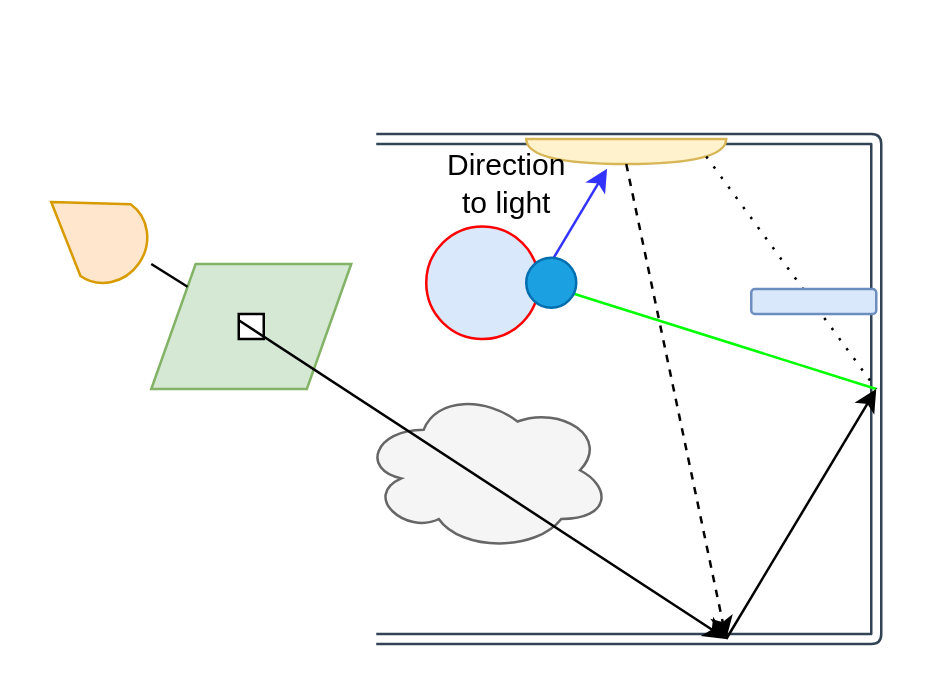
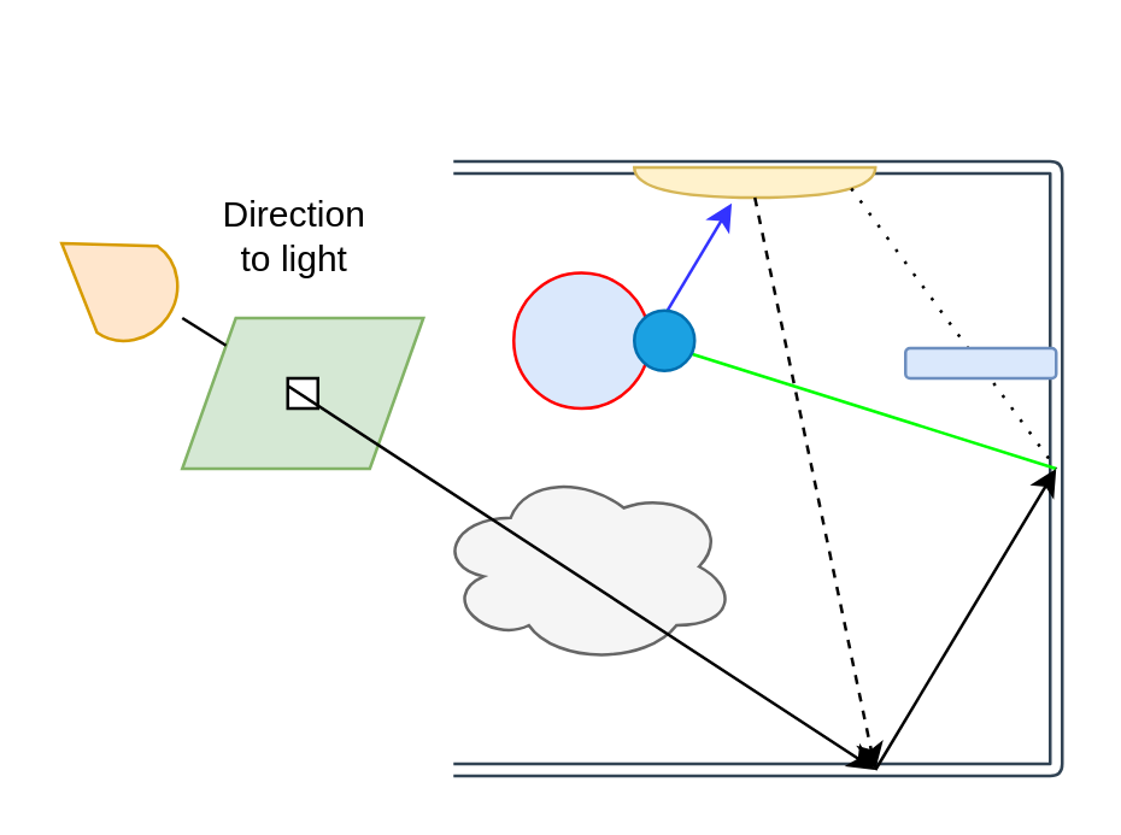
  <mxCell id="0" />
  <mxCell id="1" parent="0" />
  <mxCell id="2" value="" style="shape=parallelogram;perimeter=parallelogramPerimeter;whiteSpace=wrap;html=1;size=0.222;rotation=-180;fillColor=#d5e8d4;strokeColor=#82b366;" parent="1" vertex="1"><mxGeometry x="60" y="105" width="80" height="50" as="geometry" /></mxCell>
  <mxCell id="3" value="" style="shape=link;html=1;fillColor=#a0522d;strokeColor=#314354;" parent="1" edge="1"><mxGeometry width="100" relative="1" as="geometry"><mxPoint x="150" y="255" as="sourcePoint" /><mxPoint x="150" y="55" as="targetPoint" /><Array as="points"><mxPoint x="350" y="255" /><mxPoint x="350" y="55" /></Array></mxGeometry></mxCell>
  <mxCell id="4" value="" style="verticalLabelPosition=bottom;verticalAlign=top;html=1;shape=mxgraph.basic.rect;fillColor2=none;strokeWidth=1;size=20;indent=5;" parent="1" vertex="1"><mxGeometry x="95" y="125" width="10" height="10" as="geometry" /></mxCell>
  <mxCell id="5" value="" style="ellipse;shape=cloud;whiteSpace=wrap;html=1;fillColor=#f5f5f5;strokeColor=#666666;fontColor=#333333;" parent="1" vertex="1"><mxGeometry x="144" y="155" width="100" height="65" as="geometry" /></mxCell>
  <mxCell id="6" value="" style="ellipse;whiteSpace=wrap;html=1;aspect=fixed;fillColor=#dae8fc;strokeColor=#FF0000;" parent="1" vertex="1"><mxGeometry x="170" y="90" width="45" height="45" as="geometry" /></mxCell>
  <mxCell id="7" value="" style="shape=or;whiteSpace=wrap;html=1;rotation=90;fillColor=#fff2cc;strokeColor=#d6b656;" parent="1" vertex="1"><mxGeometry x="245" y="20" width="10" height="80" as="geometry" /></mxCell>
  <mxCell id="8" value="" style="endArrow=classic;html=1;exitX=0;exitY=0.25;exitDx=0;exitDy=0;fillColor=#e51400;" parent="1" source="4" edge="1"><mxGeometry width="50" height="50" relative="1" as="geometry"><mxPoint x="60" y="105" as="sourcePoint" /><mxPoint x="290" y="255" as="targetPoint" /></mxGeometry></mxCell>
  <mxCell id="9" value="" style="endArrow=classic;html=1;" parent="1" edge="1"><mxGeometry width="50" height="50" relative="1" as="geometry"><mxPoint x="290" y="255" as="sourcePoint" /><mxPoint x="350" y="155" as="targetPoint" /></mxGeometry></mxCell>
  <mxCell id="10" value="" style="endArrow=classic;html=1;entryX=1;entryY=0.5;entryDx=0;entryDy=0;fillColor=#e51400;strokeColor=#00FF00;" parent="1" target="6" edge="1"><mxGeometry width="50" height="50" relative="1" as="geometry"><mxPoint x="350" y="155" as="sourcePoint" /><mxPoint x="390" y="115" as="targetPoint" /></mxGeometry></mxCell>
  <mxCell id="11" value="" style="endArrow=classic;html=1;exitX=1;exitY=0.5;exitDx=0;exitDy=0;exitPerimeter=0;dashed=1;" parent="1" source="7" edge="1"><mxGeometry width="50" height="50" relative="1" as="geometry"><mxPoint x="340" y="165" as="sourcePoint" /><mxPoint x="290" y="255" as="targetPoint" /></mxGeometry></mxCell>
  <mxCell id="12" value="" style="endArrow=none;html=1;dashed=1;exitX=0.7;exitY=0.1;exitDx=0;exitDy=0;exitPerimeter=0;endFill=0;dashPattern=1 4;" parent="1" source="7" edge="1"><mxGeometry width="50" height="50" relative="1" as="geometry"><mxPoint x="340" y="165" as="sourcePoint" /><mxPoint x="350" y="155" as="targetPoint" /></mxGeometry></mxCell>
  <mxCell id="13" value="" style="endArrow=classic;html=1;entryX=1.186;entryY=0.596;entryDx=0;entryDy=0;entryPerimeter=0;exitX=1;exitY=0.5;exitDx=0;exitDy=0;strokeColor=#3333FF;" parent="1" source="6" target="7" edge="1"><mxGeometry width="50" height="50" relative="1" as="geometry"><mxPoint x="220" y="115" as="sourcePoint" /><mxPoint x="390" y="115" as="targetPoint" /></mxGeometry></mxCell>
  <mxCell id="14" value="" style="rounded=1;whiteSpace=wrap;html=1;fillColor=#dae8fc;strokeColor=#6c8ebf;" parent="1" vertex="1"><mxGeometry x="300" y="115" width="50" height="10" as="geometry" /></mxCell>
  <mxCell id="15" value="" style="endArrow=none;html=1;entryX=1;entryY=1;entryDx=0;entryDy=0;endFill=0;fillColor=#e51400;" parent="1" target="2" edge="1"><mxGeometry width="50" height="50" relative="1" as="geometry"><mxPoint x="60" y="105" as="sourcePoint" /><mxPoint x="75" y="75" as="targetPoint" /></mxGeometry></mxCell>
  <mxCell id="16" value="" style="ellipse;whiteSpace=wrap;html=1;aspect=fixed;fillColor=#1ba1e2;strokeColor=#006EAF;fontColor=#ffffff;" parent="1" vertex="1"><mxGeometry x="210" y="102.5" width="20" height="20" as="geometry" /></mxCell>
  <mxCell id="17" value="" style="verticalLabelPosition=bottom;verticalAlign=top;html=1;shape=mxgraph.basic.cone2;dx=0.5;dy=0.62;rotation=-55;fillColor=#ffe6cc;strokeColor=#d79b00;" parent="1" vertex="1"><mxGeometry x="20.02" y="71.1" width="34.98" height="42.8" as="geometry" /></mxCell>
- <mxCell id="18" value="Direction to light" style="text;html=1;strokeColor=none;fillColor=none;align=center;verticalAlign=middle;whiteSpace=wrap;rounded=0;" parent="1" vertex="1"><mxGeometry x="175" y="55" width="55" height="35" as="geometry" /></mxCell>
+ <mxCell id="18" value="Direction to light" style="text;html=1;strokeColor=none;fillColor=none;align=center;verticalAlign=middle;whiteSpace=wrap;rounded=0;" parent="1" vertex="1"><mxGeometry x="70" y="60" width="55" height="35" as="geometry" /></mxCell>
